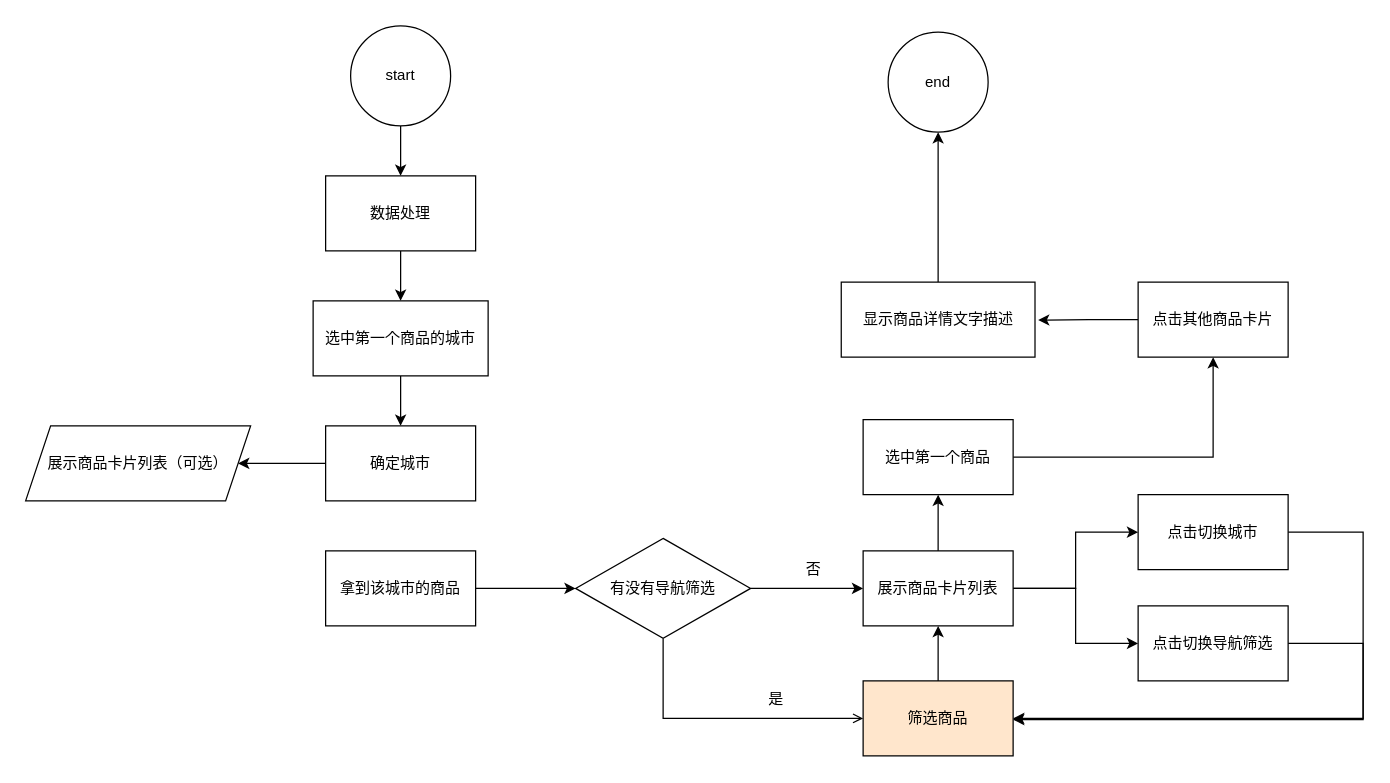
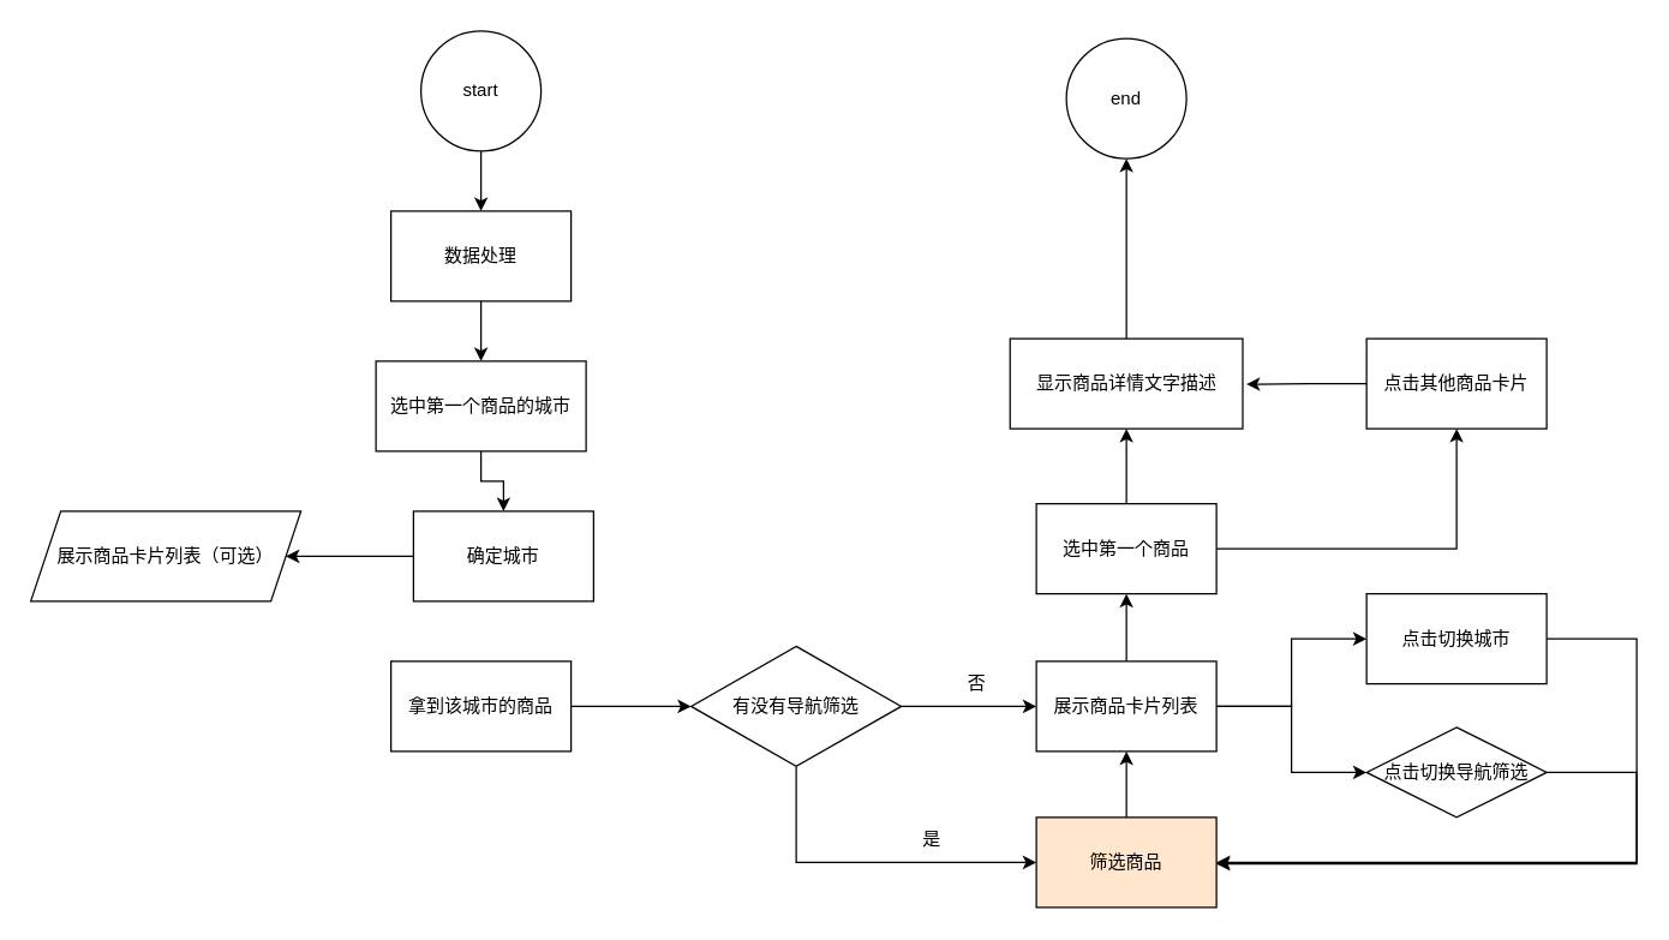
  <mxCell id="0" />
  <mxCell id="1" parent="0" />
  <mxCell id="2" style="edgeStyle=orthogonalEdgeStyle;rounded=0;orthogonalLoop=1;jettySize=auto;html=1;exitX=1;exitY=0.5;exitDx=0;exitDy=0;entryX=0;entryY=0.5;entryDx=0;entryDy=0;" edge="1" parent="1" source="4" target="16"><mxGeometry relative="1" as="geometry" /></mxCell>
- <mxCell id="3" style="edgeStyle=orthogonalEdgeStyle;rounded=0;orthogonalLoop=1;jettySize=auto;html=1;exitX=0.5;exitY=1;exitDx=0;exitDy=0;entryX=0;entryY=0.5;entryDx=0;entryDy=0;endArrow=open;" edge="1" parent="1" source="4" target="6"><mxGeometry relative="1" as="geometry" /></mxCell>
+ <mxCell id="3" style="edgeStyle=orthogonalEdgeStyle;rounded=0;orthogonalLoop=1;jettySize=auto;html=1;exitX=0.5;exitY=1;exitDx=0;exitDy=0;entryX=0;entryY=0.5;entryDx=0;entryDy=0;" edge="1" parent="1" source="4" target="6"><mxGeometry relative="1" as="geometry" /></mxCell>
  <mxCell id="4" value="有没有导航筛选" style="rhombus;whiteSpace=wrap;html=1;rounded=0;" vertex="1" parent="1"><mxGeometry x="460" y="430" width="140" height="80" as="geometry" /></mxCell>
  <mxCell id="5" style="edgeStyle=orthogonalEdgeStyle;rounded=0;orthogonalLoop=1;jettySize=auto;html=1;exitX=0.5;exitY=0;exitDx=0;exitDy=0;entryX=0.5;entryY=1;entryDx=0;entryDy=0;" edge="1" parent="1" source="6" target="16"><mxGeometry relative="1" as="geometry" /></mxCell>
  <mxCell id="6" value="筛选商品" style="whiteSpace=wrap;html=1;rounded=0;fillColor=#ffe6cc;" vertex="1" parent="1"><mxGeometry x="690" y="544" width="120" height="60" as="geometry" /></mxCell>
  <mxCell id="7" style="edgeStyle=orthogonalEdgeStyle;rounded=0;orthogonalLoop=1;jettySize=auto;html=1;" edge="1" parent="1" source="8" target="10"><mxGeometry relative="1" as="geometry" /></mxCell>
  <mxCell id="8" value="数据处理" style="whiteSpace=wrap;html=1;rounded=0;" vertex="1" parent="1"><mxGeometry x="260" y="140" width="120" height="60" as="geometry" /></mxCell>
  <mxCell id="9" style="edgeStyle=orthogonalEdgeStyle;rounded=0;orthogonalLoop=1;jettySize=auto;html=1;exitX=0.5;exitY=1;exitDx=0;exitDy=0;" edge="1" parent="1" source="10" target="12"><mxGeometry relative="1" as="geometry" /></mxCell>
  <mxCell id="10" value="选中第一个商品的城市" style="whiteSpace=wrap;html=1;rounded=0;" vertex="1" parent="1"><mxGeometry x="250" y="240" width="140" height="60" as="geometry" /></mxCell>
  <mxCell id="11" style="edgeStyle=orthogonalEdgeStyle;rounded=0;orthogonalLoop=1;jettySize=auto;html=1;exitX=0;exitY=0.5;exitDx=0;exitDy=0;entryX=1;entryY=0.5;entryDx=0;entryDy=0;" edge="1" parent="1" source="12" target="26"><mxGeometry relative="1" as="geometry" /></mxCell>
- <mxCell id="12" value="确定城市" style="whiteSpace=wrap;html=1;rounded=0;" vertex="1" parent="1"><mxGeometry x="260" y="340" width="120" height="60" as="geometry" /></mxCell>
+ <mxCell id="12" value="确定城市" style="whiteSpace=wrap;html=1;rounded=0;" vertex="1" parent="1"><mxGeometry x="275" y="340" width="120" height="60" as="geometry" /></mxCell>
  <mxCell id="13" style="edgeStyle=orthogonalEdgeStyle;rounded=0;orthogonalLoop=1;jettySize=auto;html=1;exitX=0.5;exitY=0;exitDx=0;exitDy=0;entryX=0.5;entryY=1;entryDx=0;entryDy=0;" edge="1" parent="1" source="16" target="19"><mxGeometry relative="1" as="geometry" /></mxCell>
  <mxCell id="14" style="edgeStyle=orthogonalEdgeStyle;rounded=0;orthogonalLoop=1;jettySize=auto;html=1;exitX=1;exitY=0.5;exitDx=0;exitDy=0;entryX=0;entryY=0.5;entryDx=0;entryDy=0;" edge="1" parent="1" source="16" target="25"><mxGeometry relative="1" as="geometry" /></mxCell>
  <mxCell id="15" style="edgeStyle=orthogonalEdgeStyle;rounded=0;orthogonalLoop=1;jettySize=auto;html=1;exitX=1;exitY=0.5;exitDx=0;exitDy=0;entryX=0;entryY=0.5;entryDx=0;entryDy=0;" edge="1" parent="1" source="16" target="30"><mxGeometry relative="1" as="geometry" /></mxCell>
  <mxCell id="16" value="展示商品卡片列表" style="whiteSpace=wrap;html=1;rounded=0;" vertex="1" parent="1"><mxGeometry x="690" y="440" width="120" height="60" as="geometry" /></mxCell>
+ <mxCell id="17" style="edgeStyle=orthogonalEdgeStyle;rounded=0;orthogonalLoop=1;jettySize=auto;html=1;exitX=0.5;exitY=0;exitDx=0;exitDy=0;entryX=0.5;entryY=1;entryDx=0;entryDy=0;" edge="1" parent="1" source="19" target="21"><mxGeometry relative="1" as="geometry" /></mxCell>
  <mxCell id="18" style="edgeStyle=orthogonalEdgeStyle;rounded=0;orthogonalLoop=1;jettySize=auto;html=1;exitX=1;exitY=0.5;exitDx=0;exitDy=0;" edge="1" parent="1" source="19" target="23"><mxGeometry relative="1" as="geometry" /></mxCell>
  <mxCell id="19" value="选中第一个商品" style="whiteSpace=wrap;html=1;rounded=0;" vertex="1" parent="1"><mxGeometry x="690" y="335" width="120" height="60" as="geometry" /></mxCell>
  <mxCell id="20" style="edgeStyle=orthogonalEdgeStyle;rounded=0;orthogonalLoop=1;jettySize=auto;html=1;exitX=0.5;exitY=0;exitDx=0;exitDy=0;entryX=0.5;entryY=1;entryDx=0;entryDy=0;" edge="1" parent="1" source="21" target="31"><mxGeometry relative="1" as="geometry" /></mxCell>
  <mxCell id="21" value="显示商品详情文字描述" style="whiteSpace=wrap;html=1;rounded=0;" vertex="1" parent="1"><mxGeometry x="672.5" y="225" width="155" height="60" as="geometry" /></mxCell>
  <mxCell id="22" style="edgeStyle=orthogonalEdgeStyle;rounded=0;orthogonalLoop=1;jettySize=auto;html=1;exitX=0;exitY=0.5;exitDx=0;exitDy=0;" edge="1" parent="1" source="23"><mxGeometry relative="1" as="geometry"><mxPoint x="830" y="255.391" as="targetPoint" /></mxGeometry></mxCell>
  <mxCell id="23" value="点击其他商品卡片" style="whiteSpace=wrap;html=1;rounded=0;" vertex="1" parent="1"><mxGeometry x="910" y="225" width="120" height="60" as="geometry" /></mxCell>
  <mxCell id="24" style="edgeStyle=orthogonalEdgeStyle;rounded=0;orthogonalLoop=1;jettySize=auto;html=1;exitX=1;exitY=0.5;exitDx=0;exitDy=0;entryX=1;entryY=0.5;entryDx=0;entryDy=0;" edge="1" parent="1" source="25" target="6"><mxGeometry relative="1" as="geometry"><Array as="points"><mxPoint x="1090" y="425" /><mxPoint x="1090" y="574" /></Array></mxGeometry></mxCell>
  <mxCell id="25" value="点击切换城市" style="whiteSpace=wrap;html=1;rounded=0;" vertex="1" parent="1"><mxGeometry x="910" y="395" width="120" height="60" as="geometry" /></mxCell>
  <mxCell id="26" value="展示商品卡片列表（可选）" style="shape=parallelogram;perimeter=parallelogramPerimeter;whiteSpace=wrap;html=1;fixedSize=1;" vertex="1" parent="1"><mxGeometry y="340" width="180" height="60" as="geometry" x="20" /></mxCell>
  <mxCell id="27" style="edgeStyle=orthogonalEdgeStyle;rounded=0;orthogonalLoop=1;jettySize=auto;html=1;exitX=1;exitY=0.5;exitDx=0;exitDy=0;entryX=0;entryY=0.5;entryDx=0;entryDy=0;" edge="1" parent="1" source="28" target="4"><mxGeometry relative="1" as="geometry" /></mxCell>
  <mxCell id="28" value="拿到该城市的商品" style="whiteSpace=wrap;html=1;rounded=0;" vertex="1" parent="1"><mxGeometry x="260" y="440" width="120" height="60" as="geometry" /></mxCell>
  <mxCell id="29" style="edgeStyle=orthogonalEdgeStyle;rounded=0;orthogonalLoop=1;jettySize=auto;html=1;exitX=1;exitY=0.5;exitDx=0;exitDy=0;" edge="1" parent="1" source="30"><mxGeometry relative="1" as="geometry"><mxPoint x="810" y="575" as="targetPoint" /><Array as="points"><mxPoint x="1090" y="514" /><mxPoint x="1090" y="575" /></Array></mxGeometry></mxCell>
- <mxCell id="30" value="点击切换导航筛选" style="whiteSpace=wrap;html=1;rounded=0;" vertex="1" parent="1"><mxGeometry x="910" y="484" width="120" height="60" as="geometry" /></mxCell>
+ <mxCell id="30" value="点击切换导航筛选" style="rhombus;whiteSpace=wrap;html=1;" vertex="1" parent="1"><mxGeometry x="910" y="484" width="120" height="60" as="geometry" /></mxCell>
  <mxCell id="31" value="end" style="ellipse;whiteSpace=wrap;html=1;rounded=0;" vertex="1" parent="1"><mxGeometry x="710" y="25" width="80" height="80" as="geometry" /></mxCell>
  <mxCell id="32" style="edgeStyle=orthogonalEdgeStyle;rounded=0;orthogonalLoop=1;jettySize=auto;html=1;exitX=0.5;exitY=1;exitDx=0;exitDy=0;" edge="1" parent="1" source="33" target="8"><mxGeometry relative="1" as="geometry" /></mxCell>
  <mxCell id="33" value="start" style="ellipse;whiteSpace=wrap;html=1;rounded=0;" vertex="1" parent="1"><mxGeometry x="280" y="20" width="80" height="80" as="geometry" /></mxCell>
  <mxCell id="34" value="是" style="text;html=1;align=center;verticalAlign=middle;resizable=0;points=[];autosize=1;strokeColor=none;fillColor=none;" vertex="1" parent="1"><mxGeometry x="600" y="544" width="40" height="30" as="geometry" /></mxCell>
  <mxCell id="35" value="否" style="text;html=1;align=center;verticalAlign=middle;resizable=0;points=[];autosize=1;strokeColor=none;fillColor=none;" vertex="1" parent="1"><mxGeometry x="630" y="440" width="40" height="30" as="geometry" /></mxCell>
